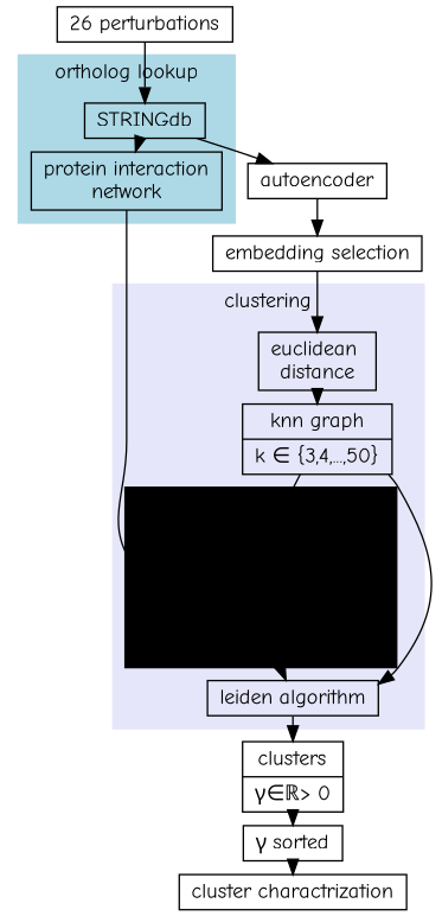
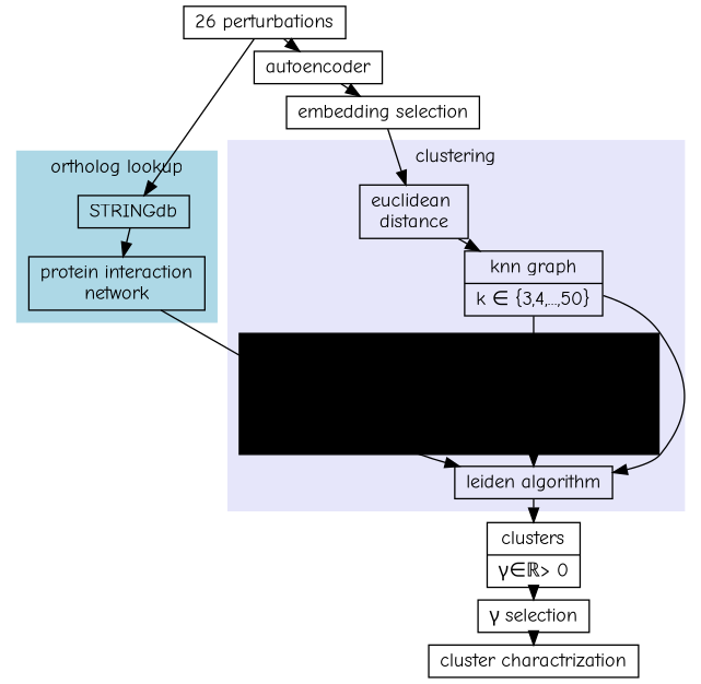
  digraph {
    fontname="Comic Neue"
    nodesep=.05
    ranksep=0.05
    node [fontname="Comic Neue" shape=record]
    edge [fontname="Comic Neue"]
    n1 [height=.1 label="{STRINGdb}"]
    n2 [height=.1 label="protein interaction\nnetwork"]
    n3 [height=.1 label="{<a> GSEA | <b> sorted by cluster}"]
    n4 [height=.1 label="gene interaction network"]
    n5 [height=.1 label="euclidean \ndistance"]
    n6 [height=.1 label="{<a> knn graph | k ∈ \{3,4,...,50\}}"]
    n7 [height=.1 label="leiden algorithm"]
    n8 [height=.1 label="{<a> clusters | <b> γ ∈ ℝ \> 0}"]
-   n9 [height=.1 label="γ sorted"]
+   n9 [height=.1 label="γ selection"]
    n10 [height=.1 label="26 perturbations"]
    n11 [height=.1 label=autoencoder]
    n12 [height=.1 label="embedding selection"]
    n13 [height=.1 label="cluster charactrization"]
    subgraph cluster_1 {
      color=lightblue
      label="ortholog lookup"
      style=filled
      n1
      n2
    }
    subgraph cluster_2 {
      color=lavender
      label=clustering
      style=filled
      n5
      n6
      n7
      subgraph cluster_3 {
        color=black
        label="k selection"
        style=filled
        n3
        n4
      }
    }
    n1 -> n2
    n2 -> n3
    n3 -> n7
-   n4 -> n3
+   n4 -> n7
    n5 -> n6
    n6 -> n4
    n6 -> n7
    n7 -> n8
    n8 -> n9
    n9 -> n13
    n10 -> n1
-   n1 -> n11
+   n10 -> n11
    n11 -> n12
    n12 -> n5
  }
